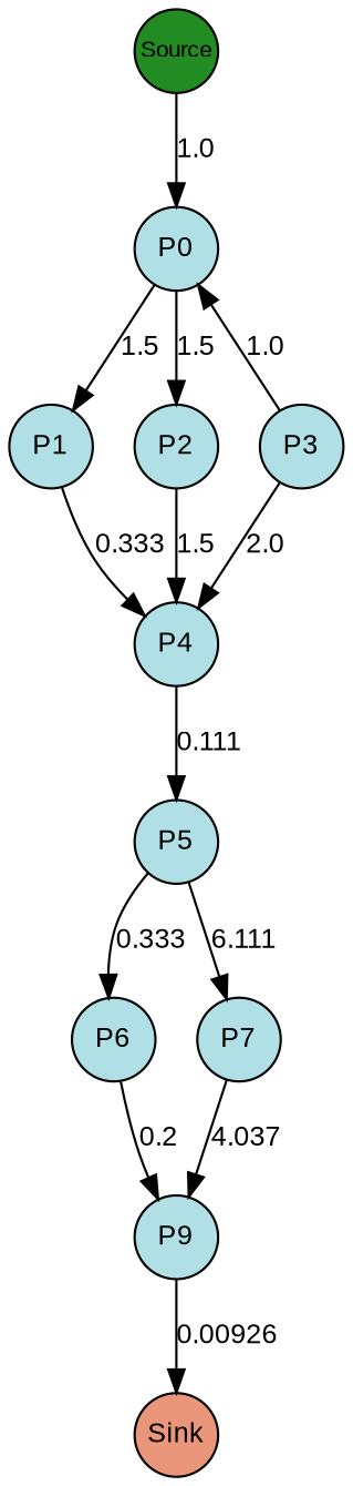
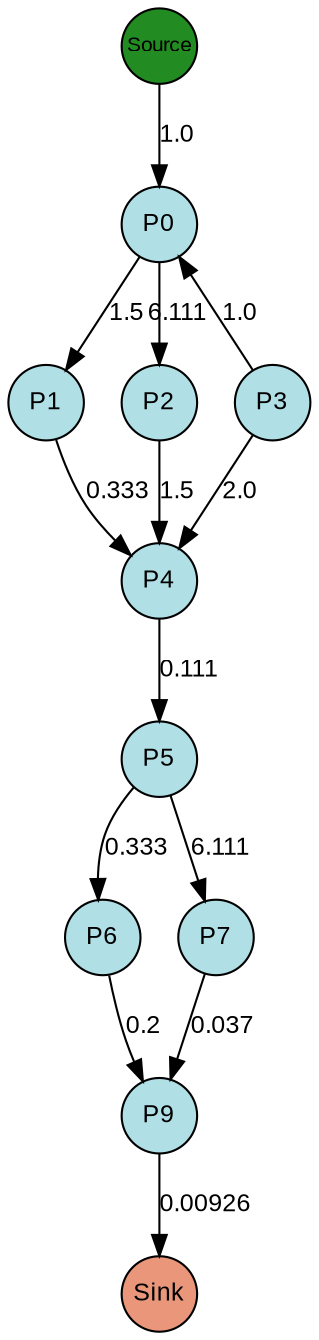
  digraph {
    rankdir=TB
    splines=true
    node [fillcolor=powderblue fixedsize=true fontcolor=black fontname=arial fontsize=12 margin=0 shape=circle style=filled]
    edge [fontcolor=black fontname=arial fontsize=12 margin=0]
    n1 [fillcolor=forestgreen fontsize=10 label=Source width=0.5]
    n2 [label=P0 width=0.5]
    n3 [label=P1 width=0.5]
    n4 [label=P2 width=0.5]
    n5 [label=P3 width=0.5]
    n6 [label=P4 width=0.5]
    n7 [label=P5 width=0.5]
    n8 [label=P6 width=0.5]
    n9 [label=P7 width=0.5]
    n10 [label=P9 width=0.5]
    n11 [fillcolor=darksalmon label=Sink width=0.5]
    subgraph sub_1 {
      rank=same
      n1
    }
    subgraph sub_2 {
      rank=same
      n2
    }
    subgraph sub_3 {
      rank=same
      n3
      n4
      n5
    }
    subgraph sub_4 {
      rank=same
      n6
    }
    subgraph sub_5 {
      rank=same
      n7
    }
    subgraph sub_6 {
      rank=same
      n8
      n9
    }
    subgraph sub_7 {
      rank=same
      n10
    }
    subgraph sub_8 {
      rank=same
      n11
    }
    n1 -> n2 [label=1.0]
    n2 -> n3 [label=1.5]
-   n2 -> n4 [label=1.5]
+   n2 -> n4 [label=6.111]
    n3 -> n6 [label=0.333]
    n4 -> n6 [label=1.5]
    n5 -> n2 [label=1.0]
    n5 -> n6 [label=2.0]
    n6 -> n7 [label=0.111]
    n7 -> n8 [label=0.333]
    n7 -> n9 [label=6.111]
    n8 -> n10 [label=0.2]
-   n9 -> n10 [label=4.037]
+   n9 -> n10 [label=0.037]
    n10 -> n11 [label=0.00926]
  }
